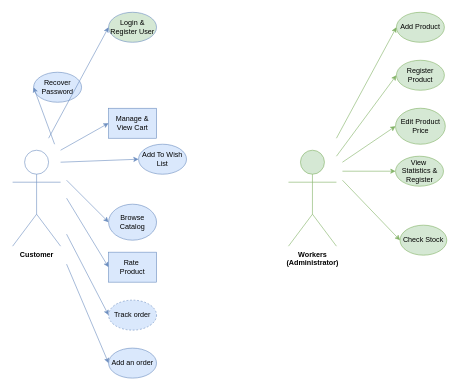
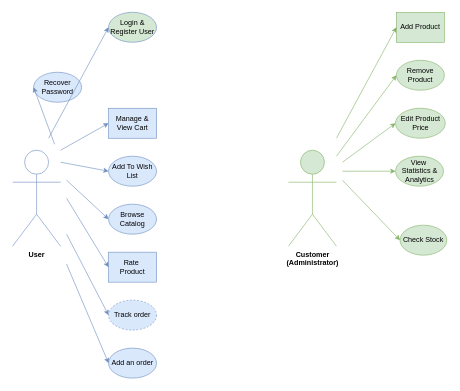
  <mxCell id="0" />
  <mxCell id="1" parent="0" />
- <mxCell id="2" value="Customer" style="shape=umlActor;verticalLabelPosition=bottom;verticalAlign=top;outlineConnect=0;fontStyle=1;fontFamily=Helvetica;html=1;fillColor=#FFFFFF;strokeColor=#6c8ebf;" parent="1" vertex="1"><mxGeometry x="20" y="250" width="80" height="160" as="geometry" /></mxCell>
- <mxCell id="3" value="Add To Wish List" style="ellipse;whiteSpace=wrap;html=1;fillColor=#dae8fc;strokeColor=#6c8ebf;" parent="1" vertex="1"><mxGeometry x="230" y="240" width="80" height="50" as="geometry" /></mxCell>
+ <mxCell id="2" value="User" style="shape=umlActor;verticalLabelPosition=bottom;verticalAlign=top;outlineConnect=0;fontStyle=1;fontFamily=Helvetica;html=1;fillColor=#FFFFFF;strokeColor=#6c8ebf;" parent="1" vertex="1"><mxGeometry x="20" y="250" width="80" height="160" as="geometry" /></mxCell>
+ <mxCell id="3" value="Add To Wish List" style="ellipse;whiteSpace=wrap;html=1;fillColor=#dae8fc;strokeColor=#6c8ebf;" parent="1" vertex="1"><mxGeometry x="180" y="260" width="80" height="50" as="geometry" /></mxCell>
  <mxCell id="4" value="Manage &amp;amp;&lt;br&gt;View Cart" style="whiteSpace=wrap;html=1;fillColor=#dae8fc;strokeColor=#6c8ebf;rounded=0;" parent="1" vertex="1"><mxGeometry x="180" y="180" width="80" height="50" as="geometry" /></mxCell>
  <mxCell id="5" value="Track order" style="ellipse;whiteSpace=wrap;html=1;fillColor=#dae8fc;strokeColor=#6c8ebf;dashed=1;" parent="1" vertex="1"><mxGeometry x="180" y="500" width="80" height="50" as="geometry" /></mxCell>
  <mxCell id="6" value="Add an order" style="ellipse;whiteSpace=wrap;html=1;fillColor=#dae8fc;strokeColor=#6c8ebf;" parent="1" vertex="1"><mxGeometry x="180" y="580" width="80" height="50" as="geometry" /></mxCell>
- <mxCell id="7" value="Workers&lt;br&gt;(Administrator)" style="shape=umlActor;verticalLabelPosition=bottom;verticalAlign=top;outlineConnect=0;fontStyle=1;fontFamily=Helvetica;html=1;fillColor=#d5e8d4;strokeColor=#82b366;" parent="1" vertex="1"><mxGeometry x="480" y="250" width="80" height="160" as="geometry" /></mxCell>
- <mxCell id="8" value="Edit Product Price" style="ellipse;whiteSpace=wrap;html=1;fillColor=#d5e8d4;strokeColor=#82b366;" parent="1" vertex="1"><mxGeometry x="658.5" y="180" width="83" height="60" as="geometry" /></mxCell>
- <mxCell id="9" value="Register Product" style="ellipse;whiteSpace=wrap;html=1;fillColor=#d5e8d4;strokeColor=#82b366;" parent="1" vertex="1"><mxGeometry x="660" y="100" width="80" height="50" as="geometry" /></mxCell>
- <mxCell id="10" value="View&amp;nbsp;&lt;br&gt;Statistics &amp;amp; Register" style="ellipse;whiteSpace=wrap;html=1;fillColor=#d5e8d4;strokeColor=#82b366;" parent="1" vertex="1"><mxGeometry x="658.5" y="260" width="80" height="50" as="geometry" /></mxCell>
+ <mxCell id="7" value="Customer&lt;br&gt;(Administrator)" style="shape=umlActor;verticalLabelPosition=bottom;verticalAlign=top;outlineConnect=0;fontStyle=1;fontFamily=Helvetica;html=1;fillColor=#d5e8d4;strokeColor=#82b366;" parent="1" vertex="1"><mxGeometry x="480" y="250" width="80" height="160" as="geometry" /></mxCell>
+ <mxCell id="8" value="Edit Product Price" style="ellipse;whiteSpace=wrap;html=1;fillColor=#d5e8d4;strokeColor=#82b366;" parent="1" vertex="1"><mxGeometry x="658.5" y="180" width="83" height="50" as="geometry" /></mxCell>
+ <mxCell id="9" value="Remove Product" style="ellipse;whiteSpace=wrap;html=1;fillColor=#d5e8d4;strokeColor=#82b366;" parent="1" vertex="1"><mxGeometry x="660" y="100" width="80" height="50" as="geometry" /></mxCell>
+ <mxCell id="10" value="View&amp;nbsp;&lt;br&gt;Statistics &amp;amp; Analytics" style="ellipse;whiteSpace=wrap;html=1;fillColor=#d5e8d4;strokeColor=#82b366;" parent="1" vertex="1"><mxGeometry x="658.5" y="260" width="80" height="50" as="geometry" /></mxCell>
  <mxCell id="11" value="Check Stock" style="ellipse;whiteSpace=wrap;html=1;fillColor=#d5e8d4;strokeColor=#82b366;" parent="1" vertex="1"><mxGeometry x="666" y="375" width="78" height="50" as="geometry" /></mxCell>
- <mxCell id="12" value="Add Product" style="ellipse;whiteSpace=wrap;html=1;fillColor=#d5e8d4;strokeColor=#82b366;" parent="1" vertex="1"><mxGeometry x="660" y="20" width="80" height="50" as="geometry" /></mxCell>
+ <mxCell id="12" value="Add Product" style="whiteSpace=wrap;html=1;fillColor=#d5e8d4;strokeColor=#82b366;rounded=0;" parent="1" vertex="1"><mxGeometry x="660" y="20" width="80" height="50" as="geometry" /></mxCell>
  <mxCell id="13" value="Login &amp;amp; Register User" style="ellipse;whiteSpace=wrap;html=1;fillColor=#d5e8d4;strokeColor=#6c8ebf;" parent="1" vertex="1"><mxGeometry x="180" y="20" width="80" height="50" as="geometry" /></mxCell>
  <mxCell id="14" value="Recover&lt;br&gt;Password" style="ellipse;whiteSpace=wrap;html=1;fillColor=#dae8fc;strokeColor=#6c8ebf;" parent="1" vertex="1"><mxGeometry x="55" y="120" width="80" height="50" as="geometry" /></mxCell>
- <mxCell id="15" value="Browse&lt;br&gt;Catalog" style="ellipse;whiteSpace=wrap;html=1;fillColor=#dae8fc;strokeColor=#6c8ebf;" parent="1" vertex="1"><mxGeometry x="180" y="340" width="80" height="60" as="geometry" /></mxCell>
+ <mxCell id="15" value="Browse&lt;br&gt;Catalog" style="ellipse;whiteSpace=wrap;html=1;fillColor=#dae8fc;strokeColor=#6c8ebf;" parent="1" vertex="1"><mxGeometry x="180" y="340" width="80" height="50" as="geometry" /></mxCell>
  <mxCell id="16" value="Rate&amp;nbsp;&lt;br&gt;Product" style="whiteSpace=wrap;html=1;fillColor=#dae8fc;strokeColor=#6c8ebf;rounded=0;" parent="1" vertex="1"><mxGeometry x="180" y="420" width="80" height="50" as="geometry" /></mxCell>
  <mxCell id="17" value="" style="endArrow=classic;html=1;rounded=0;entryX=0;entryY=0.5;entryDx=0;entryDy=0;fillColor=#d5e8d4;strokeColor=#82b366;" parent="1" target="12" edge="1"><mxGeometry width="50" height="50" relative="1" as="geometry"><mxPoint x="560" y="230" as="sourcePoint" /><mxPoint x="610" y="200" as="targetPoint" /></mxGeometry></mxCell>
  <mxCell id="18" value="" style="endArrow=classic;html=1;rounded=0;entryX=0;entryY=0.5;entryDx=0;entryDy=0;fillColor=#d5e8d4;strokeColor=#82b366;" parent="1" target="9" edge="1"><mxGeometry width="50" height="50" relative="1" as="geometry"><mxPoint x="560" y="260" as="sourcePoint" /><mxPoint x="670" y="70" as="targetPoint" /></mxGeometry></mxCell>
  <mxCell id="19" value="" style="endArrow=classic;html=1;rounded=0;entryX=0;entryY=0.5;entryDx=0;entryDy=0;fillColor=#d5e8d4;strokeColor=#82b366;" parent="1" target="8" edge="1"><mxGeometry width="50" height="50" relative="1" as="geometry"><mxPoint x="570" y="270" as="sourcePoint" /><mxPoint x="670" y="135" as="targetPoint" /></mxGeometry></mxCell>
  <mxCell id="20" value="" style="endArrow=classic;html=1;rounded=0;entryX=0;entryY=0.5;entryDx=0;entryDy=0;fillColor=#d5e8d4;strokeColor=#82b366;" parent="1" target="10" edge="1"><mxGeometry width="50" height="50" relative="1" as="geometry"><mxPoint x="570" y="285" as="sourcePoint" /><mxPoint x="668.5" y="215" as="targetPoint" /></mxGeometry></mxCell>
  <mxCell id="21" value="" style="endArrow=classic;html=1;rounded=0;entryX=0;entryY=0.5;entryDx=0;entryDy=0;fillColor=#d5e8d4;strokeColor=#82b366;" parent="1" target="11" edge="1"><mxGeometry width="50" height="50" relative="1" as="geometry"><mxPoint x="570" y="300" as="sourcePoint" /><mxPoint x="668.5" y="295" as="targetPoint" /></mxGeometry></mxCell>
  <mxCell id="22" value="" style="endArrow=classic;html=1;rounded=0;entryX=0;entryY=0.5;entryDx=0;entryDy=0;fillColor=#dae8fc;strokeColor=#6c8ebf;" parent="1" target="13" edge="1"><mxGeometry width="50" height="50" relative="1" as="geometry"><mxPoint x="80" y="230" as="sourcePoint" /><mxPoint x="180" y="45" as="targetPoint" /></mxGeometry></mxCell>
  <mxCell id="23" value="" style="endArrow=classic;html=1;rounded=0;entryX=0;entryY=0.5;entryDx=0;entryDy=0;fillColor=#dae8fc;strokeColor=#6c8ebf;" parent="1" target="14" edge="1"><mxGeometry width="50" height="50" relative="1" as="geometry"><mxPoint x="90" y="240" as="sourcePoint" /><mxPoint x="180" y="125" as="targetPoint" /></mxGeometry></mxCell>
  <mxCell id="24" value="" style="endArrow=classic;html=1;rounded=0;entryX=0;entryY=0.5;entryDx=0;entryDy=0;fillColor=#dae8fc;strokeColor=#6c8ebf;" parent="1" target="4" edge="1"><mxGeometry width="50" height="50" relative="1" as="geometry"><mxPoint x="100" y="250" as="sourcePoint" /><mxPoint x="190" y="135" as="targetPoint" /></mxGeometry></mxCell>
  <mxCell id="25" value="" style="endArrow=classic;html=1;rounded=0;entryX=0;entryY=0.5;entryDx=0;entryDy=0;fillColor=#dae8fc;strokeColor=#6c8ebf;" parent="1" target="3" edge="1"><mxGeometry width="50" height="50" relative="1" as="geometry"><mxPoint x="100" y="270" as="sourcePoint" /><mxPoint x="190" y="215" as="targetPoint" /></mxGeometry></mxCell>
  <mxCell id="26" value="" style="endArrow=classic;html=1;rounded=0;entryX=0;entryY=0.5;entryDx=0;entryDy=0;fillColor=#dae8fc;strokeColor=#6c8ebf;" parent="1" target="15" edge="1"><mxGeometry width="50" height="50" relative="1" as="geometry"><mxPoint x="110" y="300" as="sourcePoint" /><mxPoint x="190" y="295" as="targetPoint" /></mxGeometry></mxCell>
  <mxCell id="27" value="" style="endArrow=classic;html=1;rounded=0;entryX=0;entryY=0.5;entryDx=0;entryDy=0;fillColor=#dae8fc;strokeColor=#6c8ebf;" parent="1" target="16" edge="1"><mxGeometry width="50" height="50" relative="1" as="geometry"><mxPoint x="110" y="330" as="sourcePoint" /><mxPoint x="190" y="375" as="targetPoint" /></mxGeometry></mxCell>
  <mxCell id="28" value="" style="endArrow=classic;html=1;rounded=0;entryX=0;entryY=0.5;entryDx=0;entryDy=0;fillColor=#dae8fc;strokeColor=#6c8ebf;" parent="1" target="5" edge="1"><mxGeometry width="50" height="50" relative="1" as="geometry"><mxPoint x="110" y="390" as="sourcePoint" /><mxPoint x="170" y="525" as="targetPoint" /></mxGeometry></mxCell>
  <mxCell id="29" value="" style="endArrow=classic;html=1;rounded=0;entryX=0;entryY=0.5;entryDx=0;entryDy=0;fillColor=#dae8fc;strokeColor=#6c8ebf;" parent="1" target="6" edge="1"><mxGeometry width="50" height="50" relative="1" as="geometry"><mxPoint x="110" y="440" as="sourcePoint" /><mxPoint x="170" y="592.5" as="targetPoint" /></mxGeometry></mxCell>
